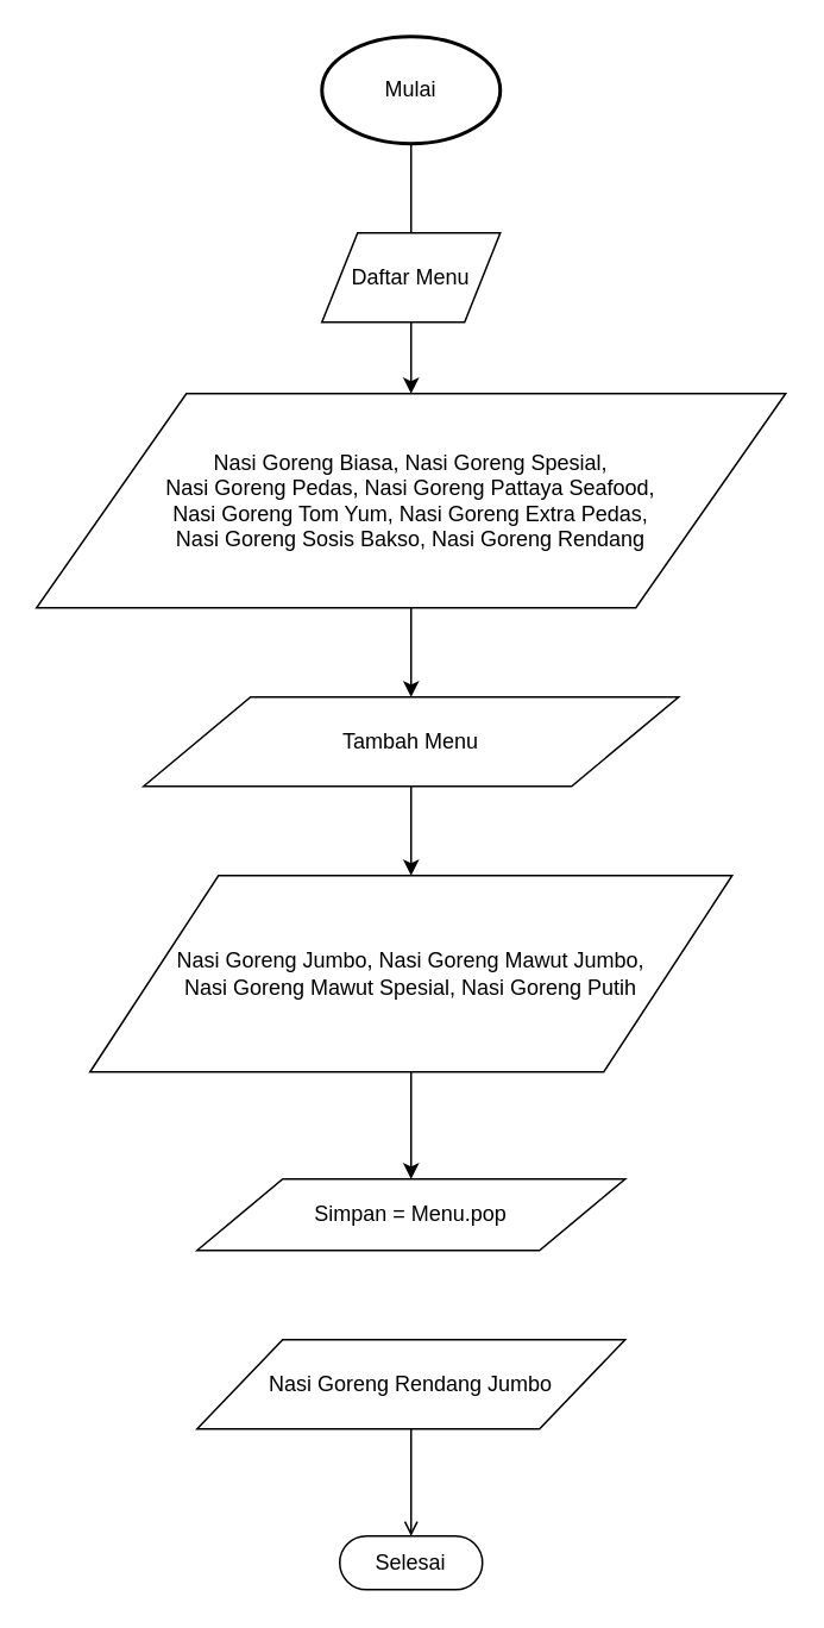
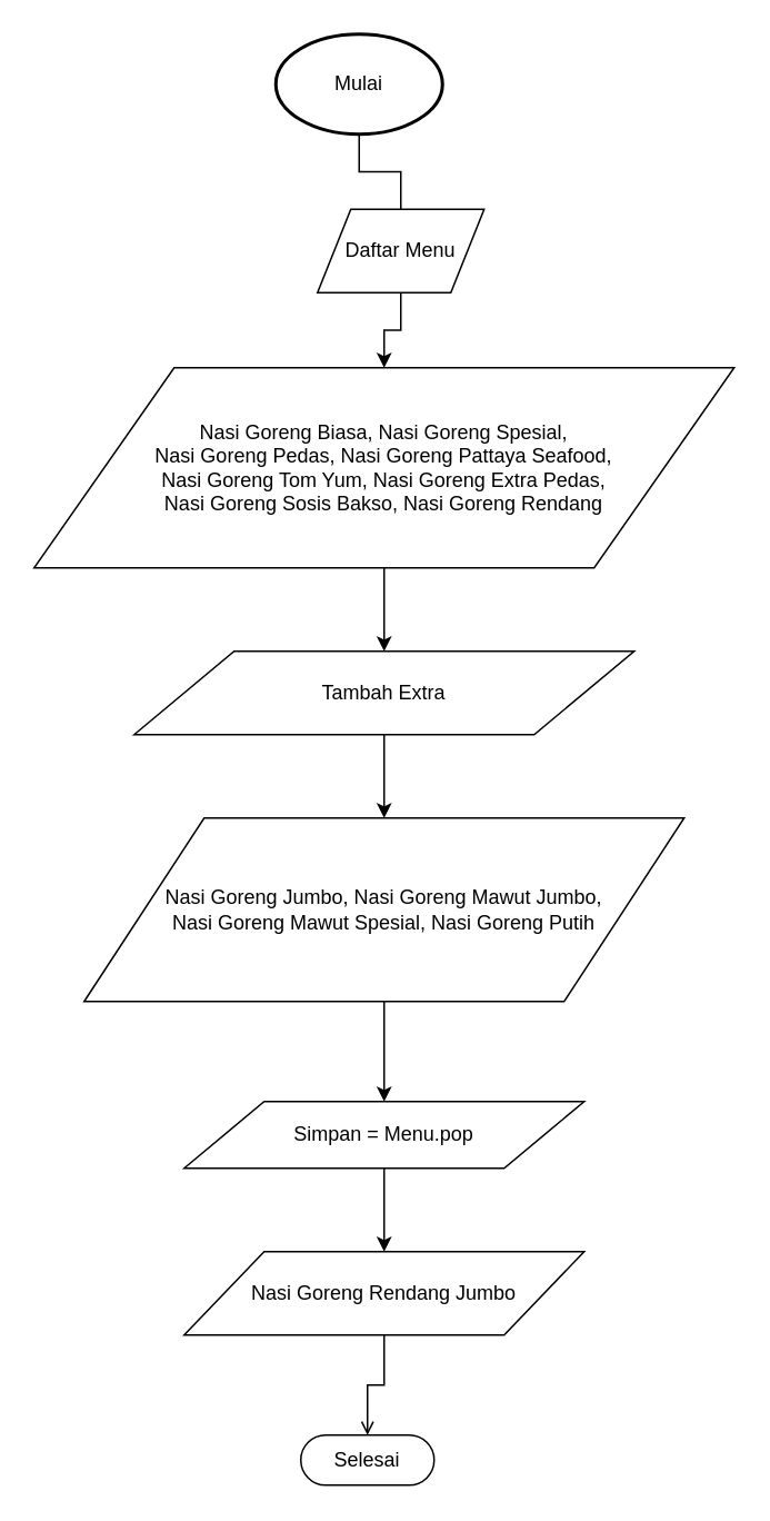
  <mxCell id="0" />
  <mxCell id="1" parent="0" />
  <mxCell id="2" style="edgeStyle=orthogonalEdgeStyle;rounded=0;orthogonalLoop=1;jettySize=auto;html=1;exitX=0.5;exitY=1;exitDx=0;exitDy=0;exitPerimeter=0;entryX=0.5;entryY=0;entryDx=0;entryDy=0;endArrow=none;" edge="1" parent="1" source="3" target="5"><mxGeometry relative="1" as="geometry" /></mxCell>
- <mxCell id="3" value="Mulai" style="strokeWidth=2;html=1;shape=mxgraph.flowchart.start_1;whiteSpace=wrap;" vertex="1" parent="1"><mxGeometry x="180" y="20" width="100" height="60" as="geometry" /></mxCell>
+ <mxCell id="3" value="Mulai" style="strokeWidth=2;html=1;shape=mxgraph.flowchart.start_1;whiteSpace=wrap;" vertex="1" parent="1"><mxGeometry x="165" y="20" width="100" height="60" as="geometry" /></mxCell>
  <mxCell id="4" style="edgeStyle=orthogonalEdgeStyle;rounded=0;orthogonalLoop=1;jettySize=auto;html=1;exitX=0.5;exitY=1;exitDx=0;exitDy=0;entryX=0.5;entryY=0;entryDx=0;entryDy=0;" edge="1" parent="1" source="5" target="7"><mxGeometry relative="1" as="geometry" /></mxCell>
- <mxCell id="5" value="Daftar Menu" style="shape=parallelogram;perimeter=parallelogramPerimeter;whiteSpace=wrap;html=1;dashed=0;" vertex="1" parent="1"><mxGeometry x="180" y="130" width="100" height="50" as="geometry" /></mxCell>
+ <mxCell id="5" value="Daftar Menu" style="shape=parallelogram;perimeter=parallelogramPerimeter;whiteSpace=wrap;html=1;dashed=0;" vertex="1" parent="1"><mxGeometry x="190" y="125" width="100" height="50" as="geometry" /></mxCell>
  <mxCell id="6" style="edgeStyle=orthogonalEdgeStyle;rounded=0;orthogonalLoop=1;jettySize=auto;html=1;exitX=0.5;exitY=1;exitDx=0;exitDy=0;entryX=0.5;entryY=0;entryDx=0;entryDy=0;" edge="1" parent="1" source="7" target="9"><mxGeometry relative="1" as="geometry" /></mxCell>
  <mxCell id="7" value="Nasi Goreng Biasa, Nasi Goreng Spesial,&lt;div&gt;Nasi Goreng Pedas, Nasi Goreng Pattaya Seafood,&lt;/div&gt;&lt;div&gt;Nasi Goreng Tom Yum, Nasi Goreng Extra Pedas,&lt;/div&gt;&lt;div&gt;Nasi Goreng Sosis Bakso, Nasi Goreng Rendang&lt;/div&gt;" style="shape=parallelogram;perimeter=parallelogramPerimeter;whiteSpace=wrap;html=1;dashed=0;" vertex="1" parent="1"><mxGeometry x="20" y="220" width="420" height="120" as="geometry" /></mxCell>
  <mxCell id="8" style="edgeStyle=orthogonalEdgeStyle;rounded=0;orthogonalLoop=1;jettySize=auto;html=1;exitX=0.5;exitY=1;exitDx=0;exitDy=0;entryX=0.5;entryY=0;entryDx=0;entryDy=0;" edge="1" parent="1" source="9" target="11"><mxGeometry relative="1" as="geometry" /></mxCell>
- <mxCell id="9" value="Tambah Menu" style="shape=parallelogram;perimeter=parallelogramPerimeter;whiteSpace=wrap;html=1;dashed=0;" vertex="1" parent="1"><mxGeometry x="80" y="390" width="300" height="50" as="geometry" /></mxCell>
+ <mxCell id="9" value="Tambah Extra" style="shape=parallelogram;perimeter=parallelogramPerimeter;whiteSpace=wrap;html=1;dashed=0;" vertex="1" parent="1"><mxGeometry x="80" y="390" width="300" height="50" as="geometry" /></mxCell>
  <mxCell id="10" style="edgeStyle=orthogonalEdgeStyle;rounded=0;orthogonalLoop=1;jettySize=auto;html=1;exitX=0.5;exitY=1;exitDx=0;exitDy=0;entryX=0.5;entryY=0;entryDx=0;entryDy=0;" edge="1" parent="1" source="11" target="13"><mxGeometry relative="1" as="geometry" /></mxCell>
  <mxCell id="11" value="Nasi Goreng Jumbo, Nasi Goreng Mawut Jumbo,&lt;div&gt;Nasi Goreng Mawut Spesial, Nasi Goreng Putih&lt;/div&gt;" style="shape=parallelogram;perimeter=parallelogramPerimeter;whiteSpace=wrap;html=1;dashed=0;" vertex="1" parent="1"><mxGeometry x="50" y="490" width="360" height="110" as="geometry" /></mxCell>
+ <mxCell id="12" style="edgeStyle=orthogonalEdgeStyle;rounded=0;orthogonalLoop=1;jettySize=auto;html=1;exitX=0.5;exitY=1;exitDx=0;exitDy=0;entryX=0.5;entryY=0;entryDx=0;entryDy=0;" edge="1" parent="1" source="13" target="15"><mxGeometry relative="1" as="geometry" /></mxCell>
  <mxCell id="13" value="Simpan = Menu.pop" style="shape=parallelogram;perimeter=parallelogramPerimeter;whiteSpace=wrap;html=1;dashed=0;" vertex="1" parent="1"><mxGeometry x="110" y="660" width="240" height="40" as="geometry" /></mxCell>
  <mxCell id="14" style="edgeStyle=orthogonalEdgeStyle;rounded=0;orthogonalLoop=1;jettySize=auto;html=1;exitX=0.5;exitY=1;exitDx=0;exitDy=0;endArrow=open;" edge="1" parent="1" source="15" target="16"><mxGeometry relative="1" as="geometry" /></mxCell>
  <mxCell id="15" value="Nasi Goreng Rendang Jumbo" style="shape=parallelogram;perimeter=parallelogramPerimeter;whiteSpace=wrap;html=1;dashed=0;" vertex="1" parent="1"><mxGeometry x="110" y="750" width="240" height="50" as="geometry" /></mxCell>
- <mxCell id="16" value="Selesai" style="html=1;dashed=0;whiteSpace=wrap;shape=mxgraph.dfd.start" vertex="1" parent="1"><mxGeometry x="190" y="860" width="80" height="30" as="geometry" /></mxCell>
+ <mxCell id="16" value="Selesai" style="html=1;dashed=0;whiteSpace=wrap;shape=mxgraph.dfd.start" vertex="1" parent="1"><mxGeometry x="180" y="860" width="80" height="30" as="geometry" /></mxCell>
